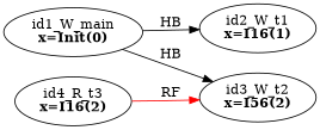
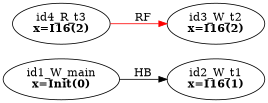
  digraph {
    rankdir=LR
    splines=true
    edge [color=black]
    n1 [label=<id1_W_main<br/><B>x=Init(0)</B>>]
    n2 [label=<id2_W_t1<br/><B>x=I16(1)</B>>]
-   n3 [label=<id3_W_t2<br/><B>x=I56(2)</B>>]
+   n3 [label=<id3_W_t2<br/><B>x=I16(2)</B>>]
    n4 [label=<id4_R_t3<br/><B>x=I16(2)</B>>]
    n1 -> n2 [label=HB]
-   n1 -> n3 [label=HB]
    n4 -> n3 [color=red label=RF]
  }
